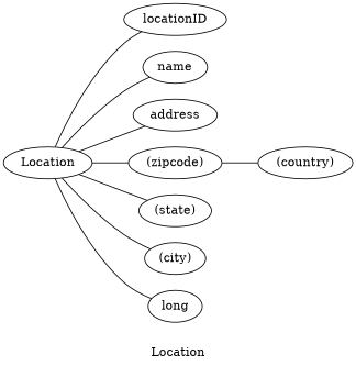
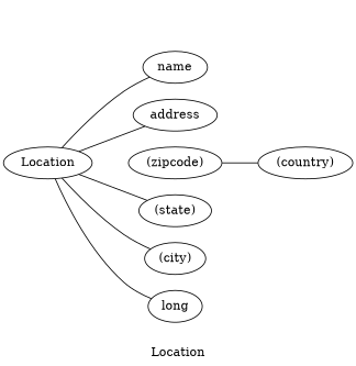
  strict graph {
    label=Location
    rankdir=LR
    Location
-   locationID
    name
    address
    "(zipcode)"
    "(state)"
    "(city)"
    long
    "(country)"
-   Location -- locationID
    Location -- name
    Location -- address
-   Location -- "(zipcode)"
    Location -- "(state)"
    Location -- "(city)"
    Location -- long
    "(zipcode)" -- "(country)"
  }
